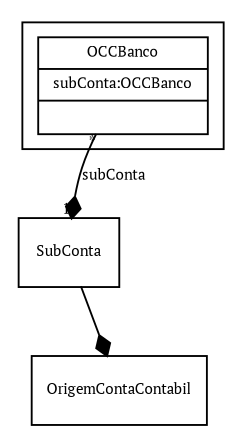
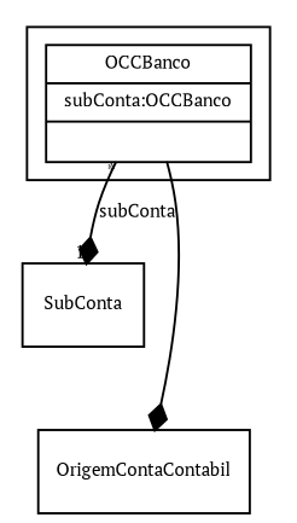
  digraph {
    fontname="PT Serif"
    fontsize=8
    node [fontname="PT Serif" fontsize=8 shape=record]
    edge [arrowhead=diamond fontname="PT Serif" fontsize=8]
    n1 [label="{OCCBanco|subConta:OCCBanco\l|\l}"]
    SubConta
    OrigemContaContabil
    subgraph cluster_1 {
      n1
    }
    n1 -> SubConta [headlabel=1 label=subConta taillabel="*"]
-   SubConta -> OrigemContaContabil
+   n1 -> OrigemContaContabil
  }
